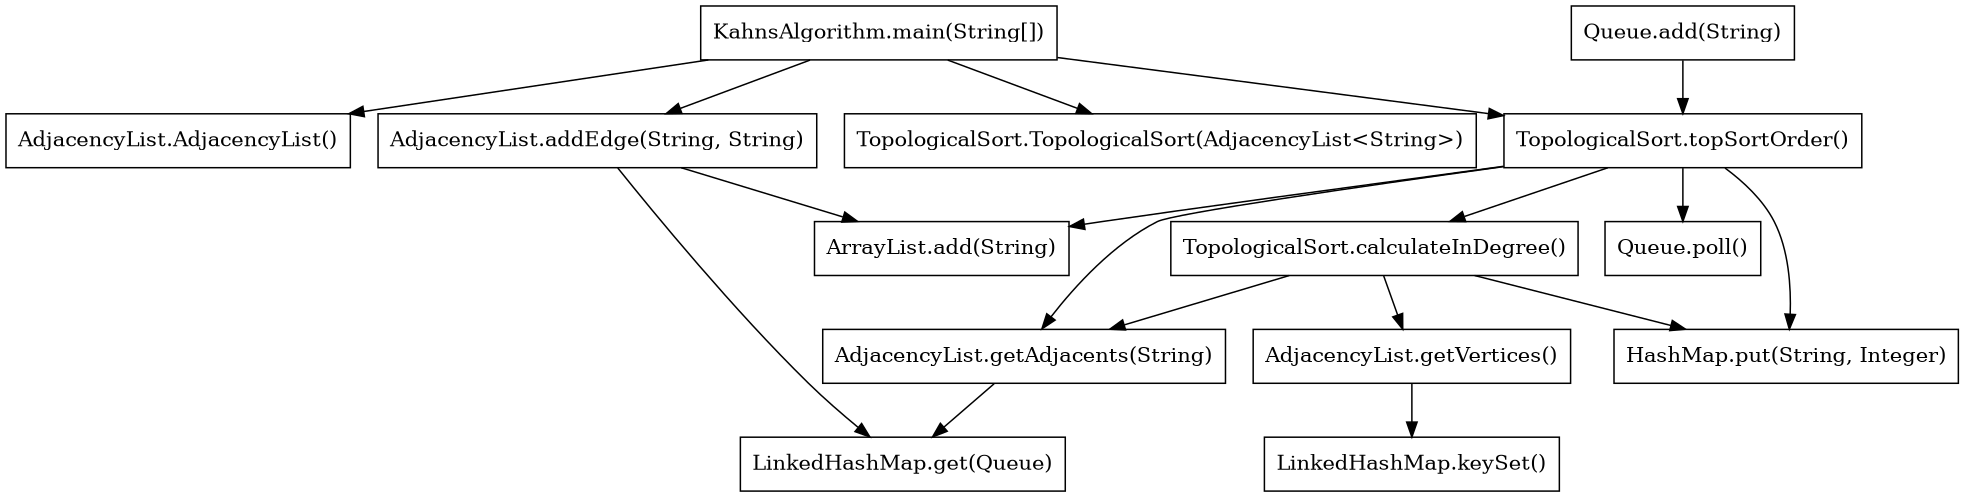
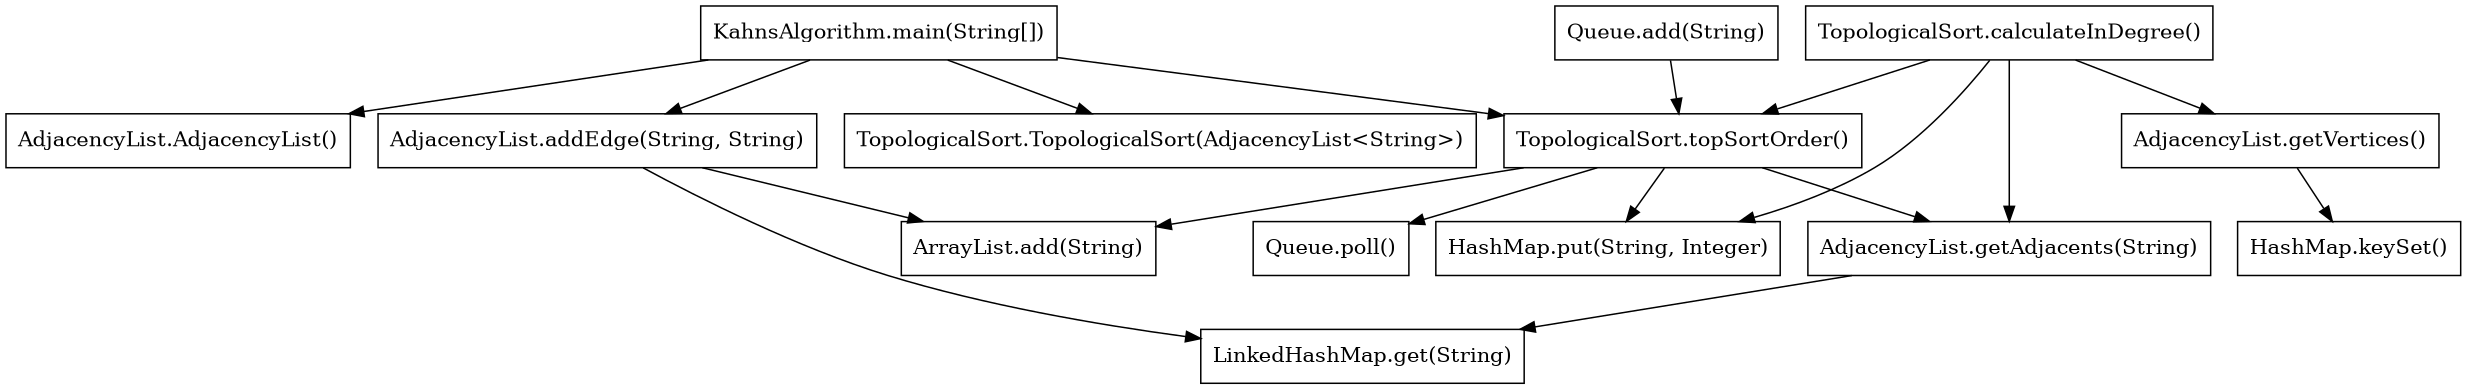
  digraph {
    node [shape=box]
    "KahnsAlgorithm.main(String[])"
    "AdjacencyList.AdjacencyList()"
    "AdjacencyList.addEdge(String, String)"
    "TopologicalSort.TopologicalSort(AdjacencyList<String>)"
    "TopologicalSort.topSortOrder()"
    "ArrayList.add(String)"
-   "LinkedHashMap.get(String)" [label="LinkedHashMap.get(Queue)"]
+   "LinkedHashMap.get(String)"
    "TopologicalSort.calculateInDegree()"
    "AdjacencyList.getAdjacents(String)"
    "Queue.poll()"
    "HashMap.put(String, Integer)"
    "AdjacencyList.getVertices()"
    "Queue.add(String)"
-   "LinkedHashMap.keySet()"
+   "LinkedHashMap.keySet()" [label="HashMap.keySet()"]
    "KahnsAlgorithm.main(String[])" -> "AdjacencyList.AdjacencyList()"
    "KahnsAlgorithm.main(String[])" -> "AdjacencyList.addEdge(String, String)"
    "KahnsAlgorithm.main(String[])" -> "TopologicalSort.TopologicalSort(AdjacencyList<String>)"
    "KahnsAlgorithm.main(String[])" -> "TopologicalSort.topSortOrder()"
    "AdjacencyList.addEdge(String, String)" -> "ArrayList.add(String)"
    "AdjacencyList.addEdge(String, String)" -> "LinkedHashMap.get(String)"
    "TopologicalSort.topSortOrder()" -> "ArrayList.add(String)"
-   "TopologicalSort.topSortOrder()" -> "TopologicalSort.calculateInDegree()"
+   "TopologicalSort.calculateInDegree()" -> "TopologicalSort.topSortOrder()"
    "TopologicalSort.topSortOrder()" -> "AdjacencyList.getAdjacents(String)"
    "TopologicalSort.topSortOrder()" -> "Queue.poll()"
    "TopologicalSort.topSortOrder()" -> "HashMap.put(String, Integer)"
    "TopologicalSort.calculateInDegree()" -> "AdjacencyList.getAdjacents(String)"
    "TopologicalSort.calculateInDegree()" -> "HashMap.put(String, Integer)"
    "TopologicalSort.calculateInDegree()" -> "AdjacencyList.getVertices()"
    "AdjacencyList.getAdjacents(String)" -> "LinkedHashMap.get(String)"
    "AdjacencyList.getVertices()" -> "LinkedHashMap.keySet()"
    "Queue.add(String)" -> "TopologicalSort.topSortOrder()"
  }
